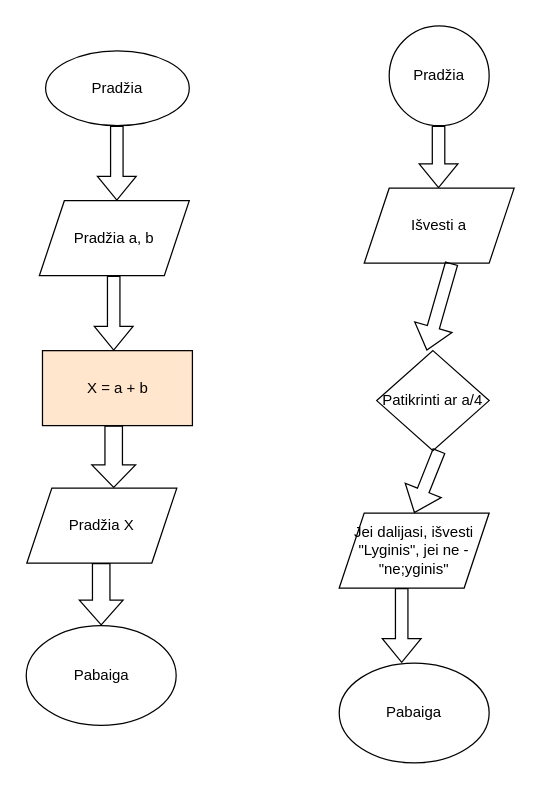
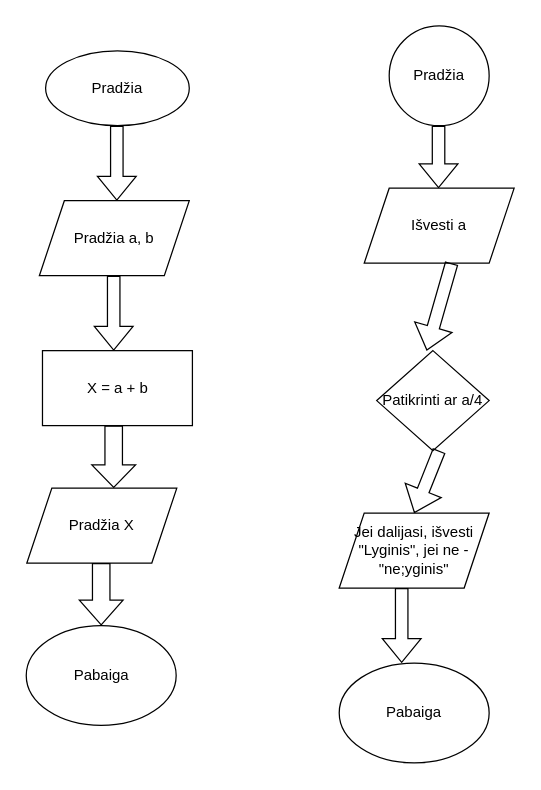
  <mxCell id="0" />
  <mxCell id="1" parent="0" />
  <mxCell id="2" value="Pradžia" style="ellipse;whiteSpace=wrap;html=1;" vertex="1" parent="1"><mxGeometry x="36" y="40" width="115" height="60" as="geometry" /></mxCell>
  <mxCell id="3" value="" style="shape=flexArrow;endArrow=classic;html=1;rounded=0;" edge="1" parent="1"><mxGeometry width="50" height="50" relative="1" as="geometry"><mxPoint x="93" y="100" as="sourcePoint" /><mxPoint x="93" y="160" as="targetPoint" /><Array as="points" /></mxGeometry></mxCell>
  <mxCell id="4" value="Pradžia a, b" style="shape=parallelogram;perimeter=parallelogramPerimeter;whiteSpace=wrap;html=1;fixedSize=1;" vertex="1" parent="1"><mxGeometry x="31" y="160" width="120" height="60" as="geometry" /></mxCell>
  <mxCell id="5" value="" style="shape=flexArrow;endArrow=classic;html=1;rounded=0;" edge="1" parent="1"><mxGeometry width="50" height="50" relative="1" as="geometry"><mxPoint x="90.5" y="220" as="sourcePoint" /><mxPoint x="90.5" y="280" as="targetPoint" /></mxGeometry></mxCell>
- <mxCell id="6" value="X = a + b" style="rounded=0;whiteSpace=wrap;html=1;fillColor=#ffe6cc;" vertex="1" parent="1"><mxGeometry x="33.5" y="280" width="120" height="60" as="geometry" /></mxCell>
+ <mxCell id="6" value="X = a + b" style="rounded=0;whiteSpace=wrap;html=1;" vertex="1" parent="1"><mxGeometry x="33.5" y="280" width="120" height="60" as="geometry" /></mxCell>
  <mxCell id="7" value="" style="shape=flexArrow;endArrow=classic;html=1;rounded=0;width=14;endSize=5.67;" edge="1" parent="1"><mxGeometry width="50" height="50" relative="1" as="geometry"><mxPoint x="90.5" y="340" as="sourcePoint" /><mxPoint x="90.5" y="390" as="targetPoint" /></mxGeometry></mxCell>
  <mxCell id="8" value="Pradžia X" style="shape=parallelogram;perimeter=parallelogramPerimeter;whiteSpace=wrap;html=1;fixedSize=1;" vertex="1" parent="1"><mxGeometry x="21" y="390" width="120" height="60" as="geometry" /></mxCell>
  <mxCell id="9" value="Pradžia" style="ellipse;whiteSpace=wrap;html=1;aspect=fixed;" vertex="1" parent="1"><mxGeometry x="311" y="20" width="80" height="80" as="geometry" /></mxCell>
  <mxCell id="10" value="" style="shape=flexArrow;endArrow=classic;html=1;rounded=0;" edge="1" parent="1"><mxGeometry width="50" height="50" relative="1" as="geometry"><mxPoint x="350.5" y="100" as="sourcePoint" /><mxPoint x="350.5" y="150" as="targetPoint" /></mxGeometry></mxCell>
  <mxCell id="11" value="Išvesti a" style="shape=parallelogram;perimeter=parallelogramPerimeter;whiteSpace=wrap;html=1;fixedSize=1;" vertex="1" parent="1"><mxGeometry x="291" y="150" width="120" height="60" as="geometry" /></mxCell>
  <mxCell id="12" value="" style="shape=flexArrow;endArrow=classic;html=1;rounded=0;" edge="1" parent="1"><mxGeometry width="50" height="50" relative="1" as="geometry"><mxPoint x="361" y="210" as="sourcePoint" /><mxPoint x="341" y="280" as="targetPoint" /></mxGeometry></mxCell>
  <mxCell id="13" value="Patikrinti ar a/4" style="rhombus;whiteSpace=wrap;html=1;" vertex="1" parent="1"><mxGeometry x="301" y="280" width="90" height="80" as="geometry" /></mxCell>
  <mxCell id="14" value="" style="shape=flexArrow;endArrow=classic;html=1;rounded=0;" edge="1" parent="1"><mxGeometry width="50" height="50" relative="1" as="geometry"><mxPoint x="351" y="360" as="sourcePoint" /><mxPoint x="331" y="410" as="targetPoint" /></mxGeometry></mxCell>
  <mxCell id="15" value="Jei dalijasi, išvesti &quot;Lyginis&quot;, jei ne - &quot;ne;yginis&quot;" style="shape=parallelogram;perimeter=parallelogramPerimeter;whiteSpace=wrap;html=1;fixedSize=1;" vertex="1" parent="1"><mxGeometry x="271" y="410" width="120" height="60" as="geometry" /></mxCell>
  <mxCell id="16" value="" style="shape=flexArrow;endArrow=classic;html=1;rounded=0;width=14;endSize=6.27;" edge="1" parent="1" target="17"><mxGeometry width="50" height="50" relative="1" as="geometry"><mxPoint x="80.5" y="450" as="sourcePoint" /><mxPoint x="80.5" y="500" as="targetPoint" /><Array as="points" /></mxGeometry></mxCell>
  <mxCell id="17" value="Pabaiga" style="ellipse;whiteSpace=wrap;html=1;" vertex="1" parent="1"><mxGeometry x="20.5" y="500" width="120" height="80" as="geometry" /></mxCell>
  <mxCell id="18" value="" style="shape=flexArrow;endArrow=classic;html=1;rounded=0;" edge="1" parent="1"><mxGeometry width="50" height="50" relative="1" as="geometry"><mxPoint x="321" y="470" as="sourcePoint" /><mxPoint x="321" y="530" as="targetPoint" /></mxGeometry></mxCell>
  <mxCell id="19" value="Pabaiga" style="ellipse;whiteSpace=wrap;html=1;" vertex="1" parent="1"><mxGeometry x="271" y="530" width="120" height="80" as="geometry" /></mxCell>
